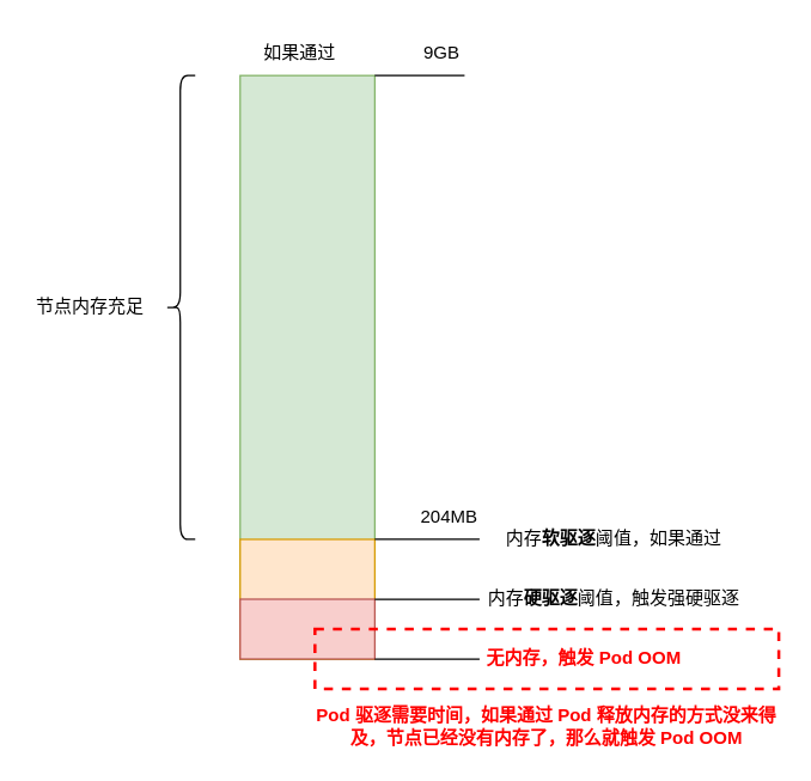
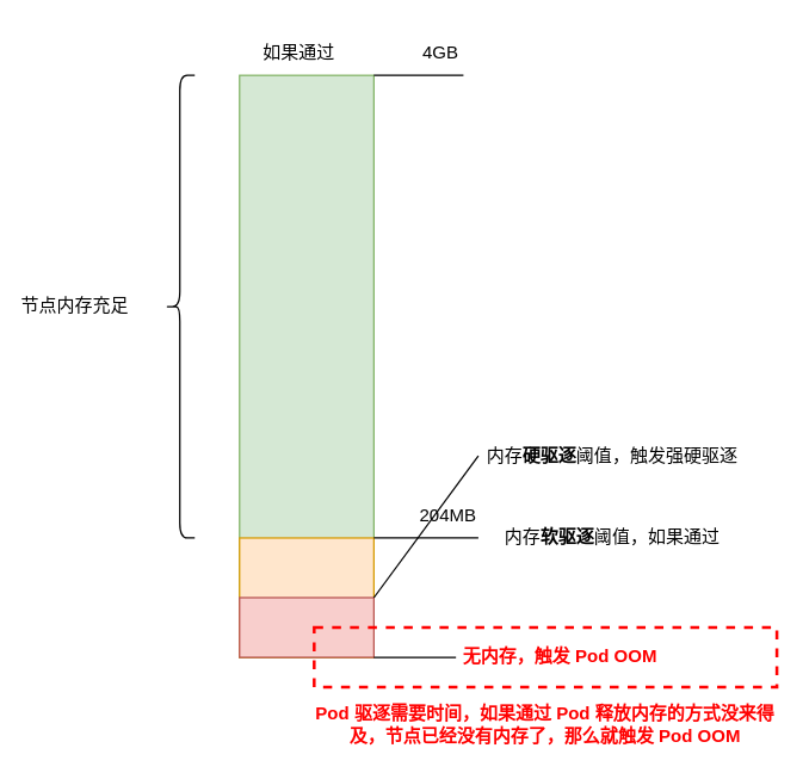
  <mxCell id="0" />
  <mxCell id="1" parent="0" />
  <mxCell id="2" value="" style="rounded=0;whiteSpace=wrap;html=1;fillColor=#d5e8d4;strokeColor=#82b366;" vertex="1" parent="1"><mxGeometry x="160" y="50" width="90" height="390" as="geometry" /></mxCell>
  <mxCell id="3" value="如果通过" style="text;html=1;strokeColor=none;fillColor=none;align=center;verticalAlign=middle;whiteSpace=wrap;rounded=0;" vertex="1" parent="1"><mxGeometry x="160" y="20" width="80" height="30" as="geometry" /></mxCell>
  <mxCell id="4" value="" style="rounded=0;whiteSpace=wrap;html=1;fillColor=#ffe6cc;strokeColor=#d79b00;" vertex="1" parent="1"><mxGeometry x="160" y="360" width="90" height="80" as="geometry" /></mxCell>
  <mxCell id="5" value="" style="rounded=0;whiteSpace=wrap;html=1;fillColor=#f8cecc;strokeColor=#b85450;" vertex="1" parent="1"><mxGeometry x="160" y="400" width="90" height="40" as="geometry" /></mxCell>
  <mxCell id="6" value="" style="endArrow=none;html=1;rounded=0;exitX=1;exitY=0;exitDx=0;exitDy=0;" edge="1" parent="1" source="2"><mxGeometry width="50" height="50" relative="1" as="geometry"><mxPoint x="370" y="120" as="sourcePoint" /><mxPoint x="310" y="50" as="targetPoint" /></mxGeometry></mxCell>
  <mxCell id="7" value="" style="endArrow=none;html=1;rounded=0;exitX=1;exitY=0;exitDx=0;exitDy=0;entryX=0;entryY=0.5;entryDx=0;entryDy=0;" edge="1" parent="1" target="10"><mxGeometry width="50" height="50" relative="1" as="geometry"><mxPoint x="250" y="360" as="sourcePoint" /><mxPoint x="310" y="360" as="targetPoint" /></mxGeometry></mxCell>
  <mxCell id="8" value="" style="endArrow=none;html=1;rounded=0;exitX=1;exitY=0;exitDx=0;exitDy=0;entryX=0;entryY=0.5;entryDx=0;entryDy=0;" edge="1" parent="1" target="11"><mxGeometry width="50" height="50" relative="1" as="geometry"><mxPoint x="250" y="400" as="sourcePoint" /><mxPoint x="310" y="400" as="targetPoint" /></mxGeometry></mxCell>
  <mxCell id="9" value="" style="endArrow=none;html=1;rounded=0;exitX=1;exitY=1;exitDx=0;exitDy=0;entryX=0;entryY=0.5;entryDx=0;entryDy=0;" edge="1" parent="1" source="5" target="12"><mxGeometry width="50" height="50" relative="1" as="geometry"><mxPoint x="260" y="450" as="sourcePoint" /><mxPoint x="310" y="440" as="targetPoint" /></mxGeometry></mxCell>
  <mxCell id="10" value="内存&lt;b&gt;软驱逐&lt;/b&gt;阈值，如果通过" style="text;html=1;strokeColor=none;fillColor=none;align=center;verticalAlign=middle;whiteSpace=wrap;rounded=0;" vertex="1" parent="1"><mxGeometry x="320" y="345" width="180" height="30" as="geometry" /></mxCell>
- <mxCell id="11" value="内存&lt;b&gt;硬驱逐&lt;/b&gt;阈值，触发强硬驱逐" style="text;html=1;strokeColor=none;fillColor=none;align=center;verticalAlign=middle;whiteSpace=wrap;rounded=0;" vertex="1" parent="1"><mxGeometry x="320" y="385" width="180" height="30" as="geometry" /></mxCell>
- <mxCell id="12" value="无内存，触发 Pod OOM" style="text;html=1;strokeColor=none;fillColor=none;align=center;verticalAlign=middle;whiteSpace=wrap;rounded=0;fontStyle=1;fontColor=#FF0000;" vertex="1" parent="1"><mxGeometry x="320" y="425" width="140" height="30" as="geometry" /></mxCell>
- <mxCell id="13" value="9GB" style="text;html=1;strokeColor=none;fillColor=none;align=center;verticalAlign=middle;whiteSpace=wrap;rounded=0;" vertex="1" parent="1"><mxGeometry x="280" y="20" width="30" height="30" as="geometry" /></mxCell>
+ <mxCell id="11" value="内存&lt;b&gt;硬驱逐&lt;/b&gt;阈值，触发强硬驱逐" style="text;html=1;strokeColor=none;fillColor=none;align=center;verticalAlign=middle;whiteSpace=wrap;rounded=0;" vertex="1" parent="1"><mxGeometry x="320" y="290" width="180" height="30" as="geometry" /></mxCell>
+ <mxCell id="12" value="无内存，触发 Pod OOM" style="text;html=1;strokeColor=none;fillColor=none;align=center;verticalAlign=middle;whiteSpace=wrap;rounded=0;fontStyle=1;fontColor=#FF0000;" vertex="1" parent="1"><mxGeometry x="305" y="425" width="140" height="30" as="geometry" /></mxCell>
+ <mxCell id="13" value="4GB" style="text;html=1;strokeColor=none;fillColor=none;align=center;verticalAlign=middle;whiteSpace=wrap;rounded=0;" vertex="1" parent="1"><mxGeometry x="280" y="20" width="30" height="30" as="geometry" /></mxCell>
  <mxCell id="14" value="204MB" style="text;html=1;strokeColor=none;fillColor=none;align=center;verticalAlign=middle;whiteSpace=wrap;rounded=0;" vertex="1" parent="1"><mxGeometry x="280" y="330" width="40" height="30" as="geometry" /></mxCell>
  <mxCell id="15" value="" style="shape=curlyBracket;whiteSpace=wrap;html=1;rounded=1;" vertex="1" parent="1"><mxGeometry x="110" y="50" width="20" height="310" as="geometry" /></mxCell>
- <mxCell id="16" value="节点内存充足" style="text;html=1;strokeColor=none;fillColor=none;align=center;verticalAlign=middle;whiteSpace=wrap;rounded=0;" vertex="1" parent="1"><mxGeometry x="20" y="190" width="80" height="30" as="geometry" /></mxCell>
+ <mxCell id="16" value="节点内存充足" style="text;html=1;strokeColor=none;fillColor=none;align=center;verticalAlign=middle;whiteSpace=wrap;rounded=0;" vertex="1" parent="1"><mxGeometry x="10" y="190" width="80" height="30" as="geometry" /></mxCell>
  <mxCell id="17" value="" style="rounded=0;whiteSpace=wrap;html=1;fillColor=none;dashed=1;strokeWidth=2;strokeColor=#FF0000;" vertex="1" parent="1"><mxGeometry x="210" y="420" width="310" height="40" as="geometry" /></mxCell>
  <mxCell id="18" value="Pod 驱逐需要时间，如果通过 Pod 释放内存的方式没来得及，节点已经没有内存了，那么就触发 Pod OOM" style="text;html=1;strokeColor=none;fillColor=none;align=center;verticalAlign=middle;whiteSpace=wrap;rounded=0;fontColor=#FF0000;fontStyle=1" vertex="1" parent="1"><mxGeometry x="210" y="470" width="310" height="30" as="geometry" /></mxCell>
